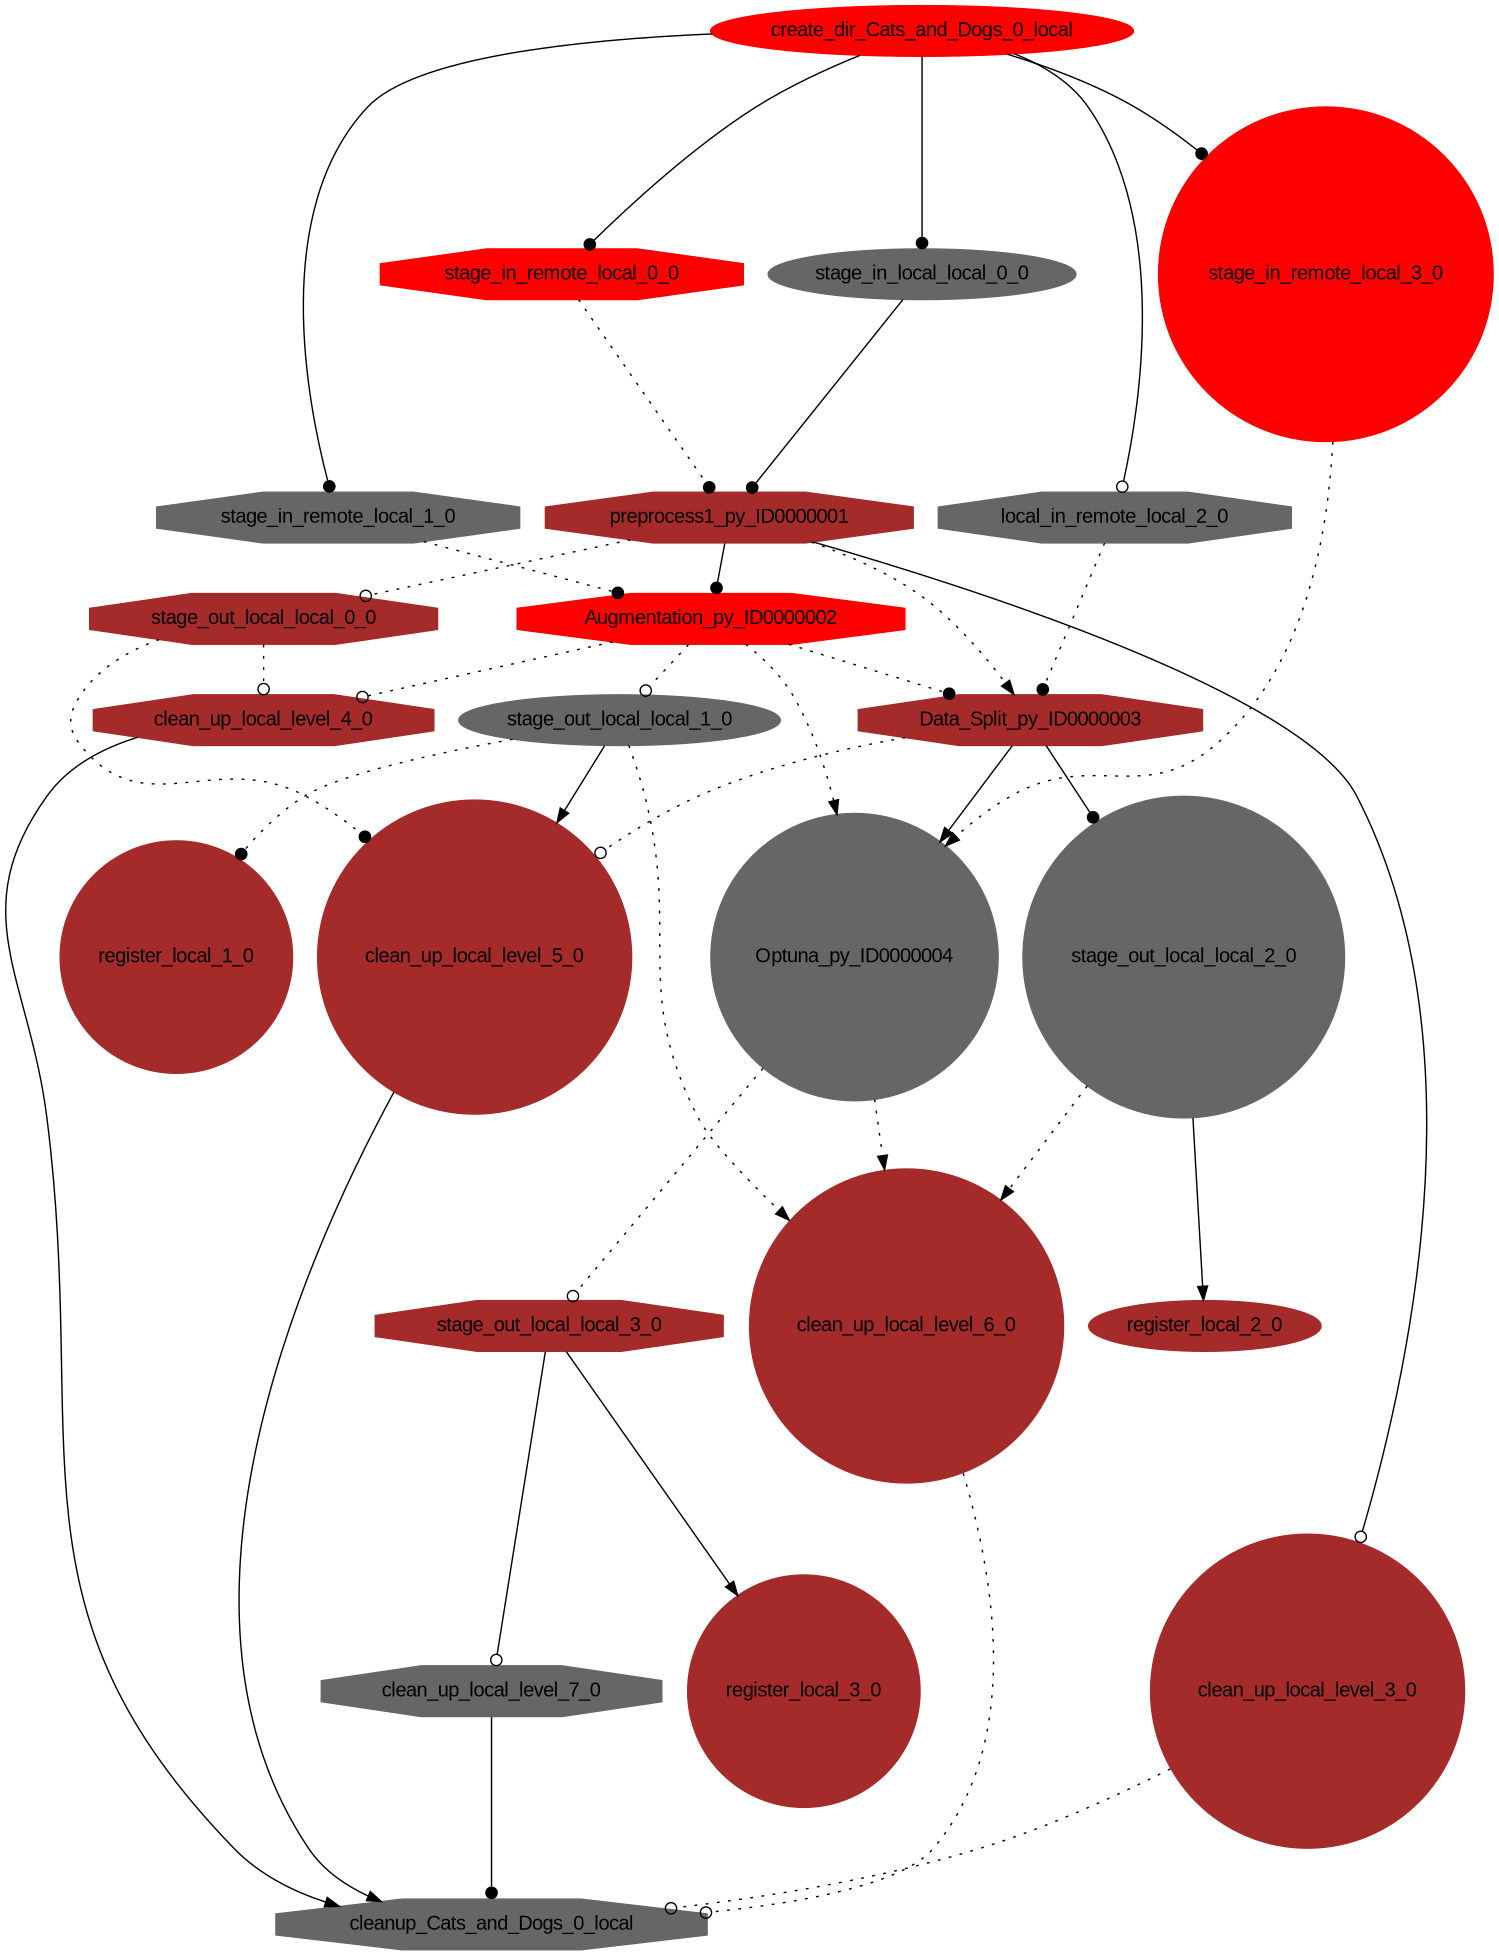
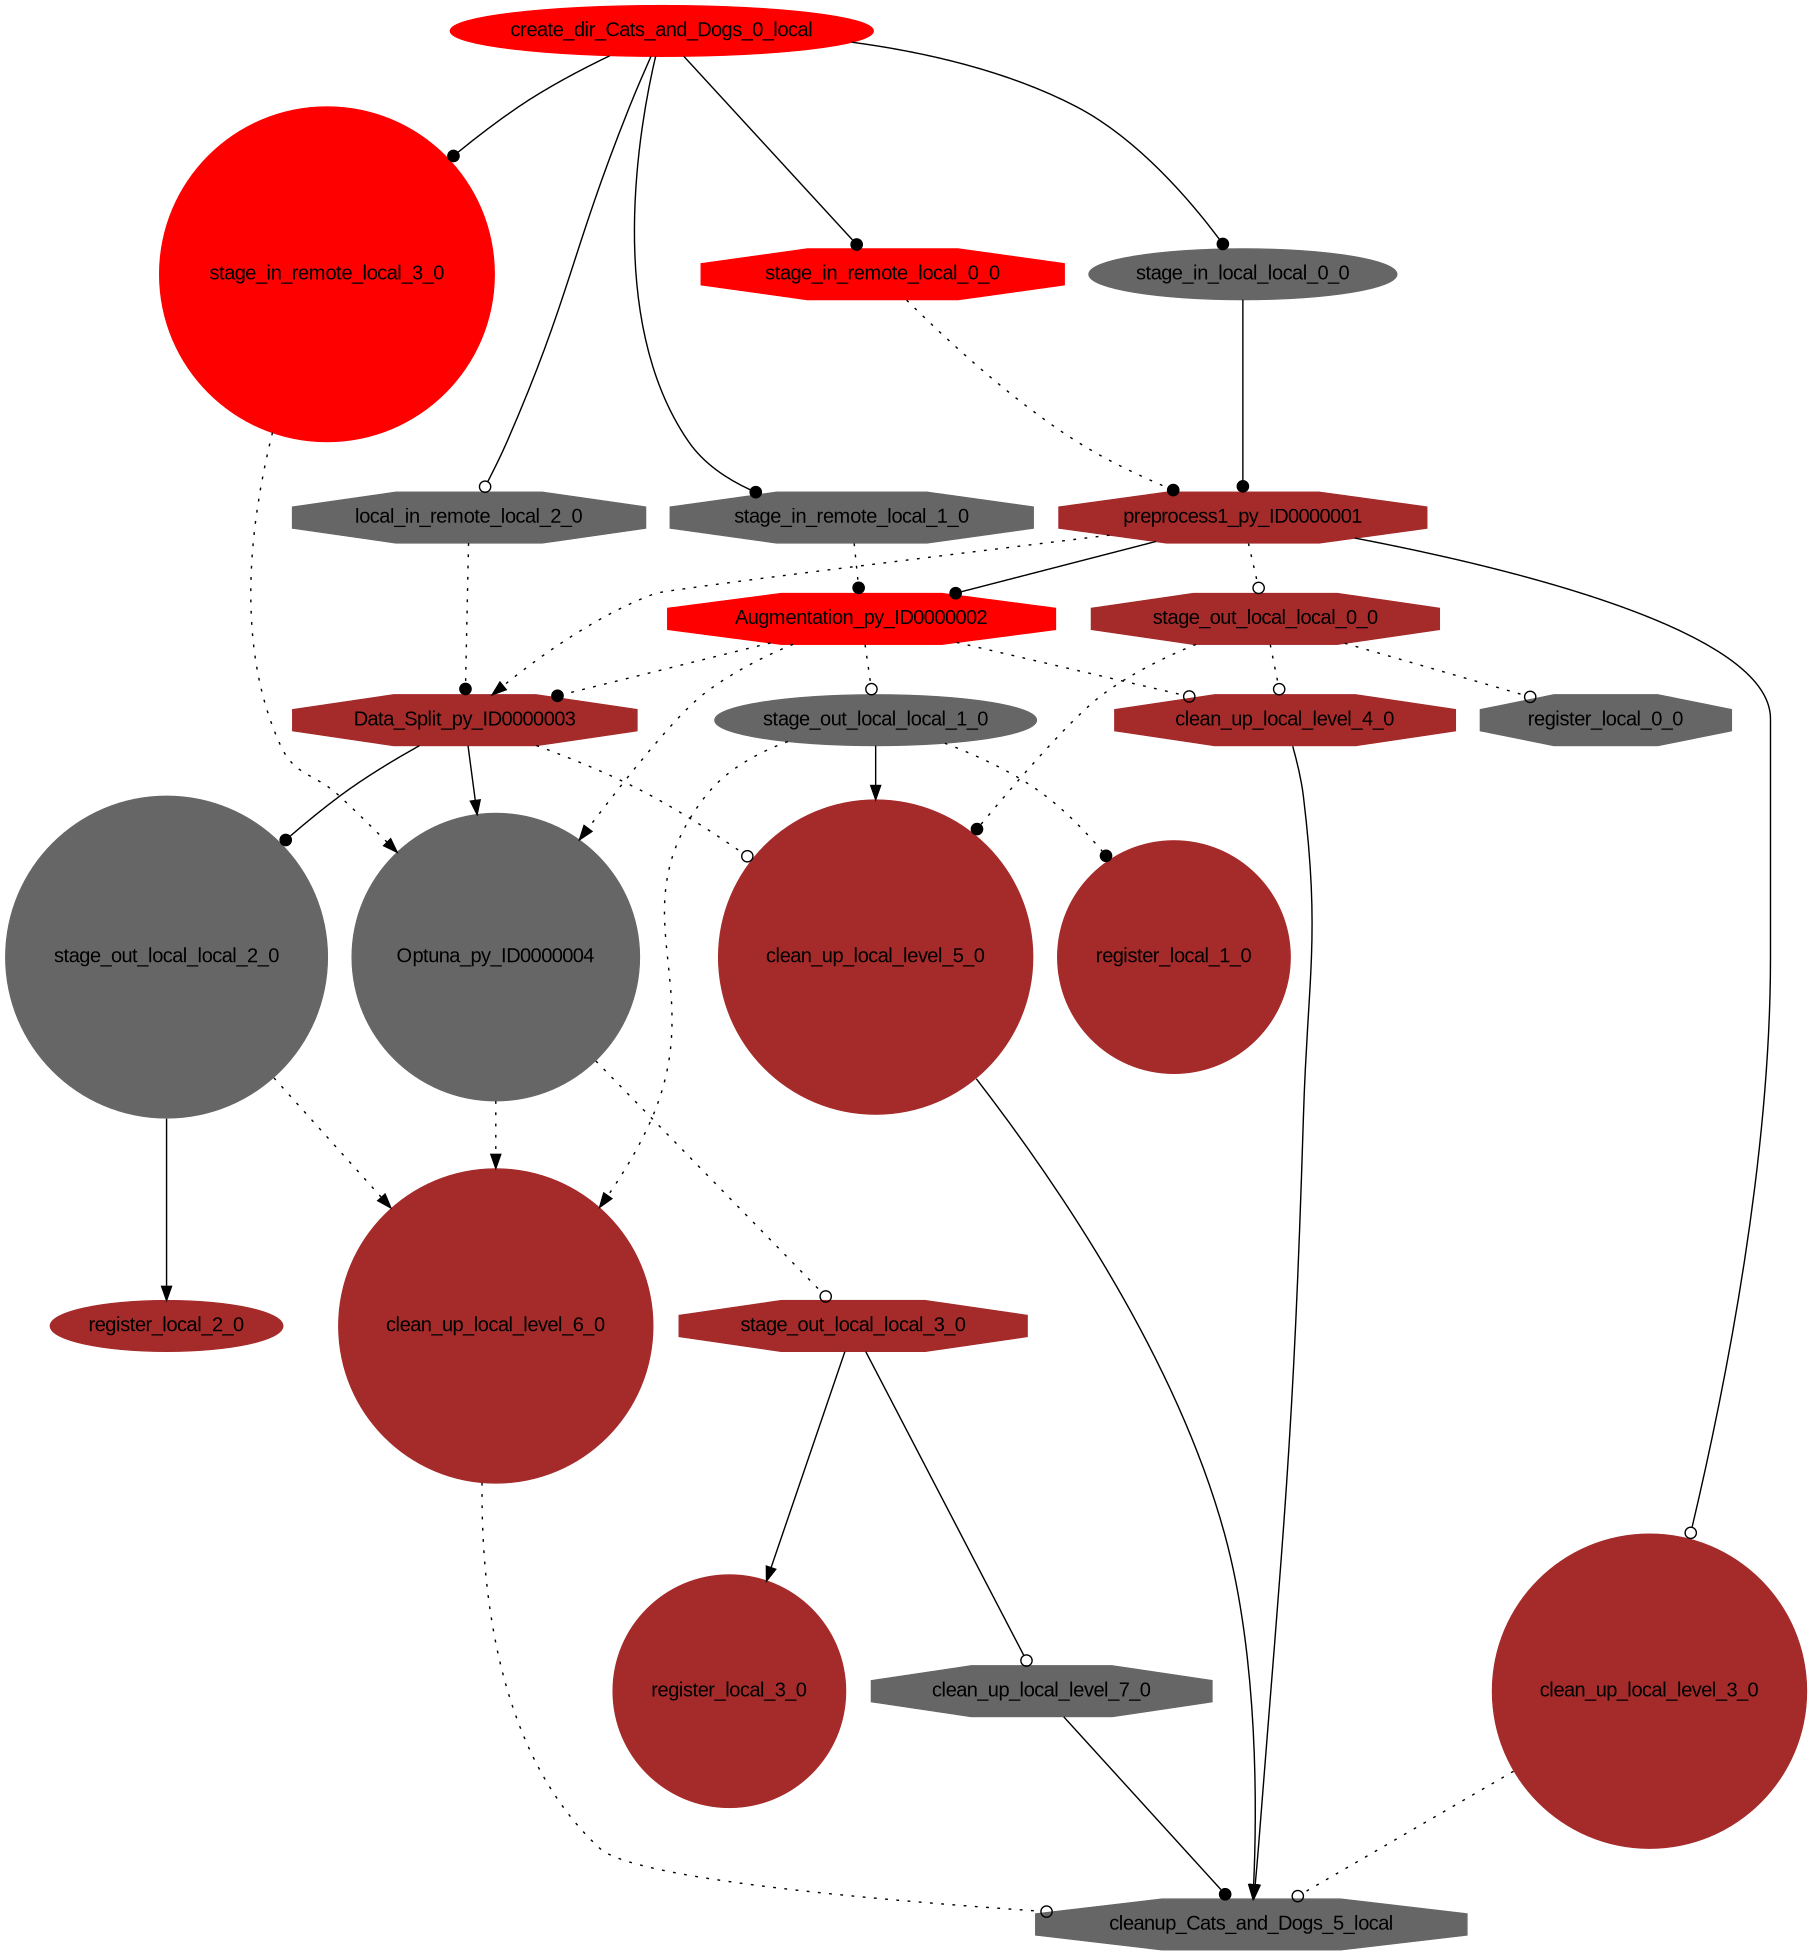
  digraph {
    fontname="Liberation Sans"
    node [color=brown fontname="Liberation Sans" shape=octagon style=filled]
    edge [arrowhead=dot arrowsize=1.0 fontname="Liberation Sans" style=dotted]
    n1 [color=gray40 label=local_in_remote_local_2_0]
    n2 [label=Data_Split_py_ID0000003]
    n3 [color=gray40 label=Optuna_py_ID0000004 shape=circle]
    n4 [color=gray40 label=stage_out_local_local_2_0 shape=circle]
    n5 [label=clean_up_local_level_5_0 shape=circle]
-   n6 [color=gray40 label=cleanup_Cats_and_Dogs_0_local]
+   n6 [color=gray40 label=cleanup_Cats_and_Dogs_5_local]
    n7 [color=gray40 label=stage_in_remote_local_1_0]
    n8 [color=red label=Augmentation_py_ID0000002]
    n9 [color=gray40 label=stage_out_local_local_1_0 shape=ellipse]
    n10 [label=clean_up_local_level_4_0]
    n11 [color=red label=stage_in_remote_local_0_0]
    n12 [label=preprocess1_py_ID0000001]
    n13 [label=clean_up_local_level_3_0 shape=circle]
    n14 [label=stage_out_local_local_0_0]
    n15 [label=stage_out_local_local_3_0]
    n16 [label=clean_up_local_level_6_0 shape=circle]
    n17 [color=gray40 label=clean_up_local_level_7_0]
    n18 [label=register_local_3_0 shape=circle]
    n19 [label=register_local_2_0 shape=ellipse]
    n20 [label=register_local_1_0 shape=circle]
+   n21 [color=gray40 label=register_local_0_0]
    n22 [color=gray40 label=stage_in_local_local_0_0 shape=ellipse]
    n23 [color=red label=create_dir_Cats_and_Dogs_0_local shape=ellipse]
    n24 [color=red label=stage_in_remote_local_3_0 shape=circle]
    n1 -> n2
    n2 -> n3 [arrowhead=normal style=solid]
    n2 -> n4 [style=solid]
    n2 -> n5 [arrowhead=odot]
    n3 -> n15 [arrowhead=odot]
    n3 -> n16 [arrowhead=normal]
    n4 -> n16 [arrowhead=normal]
    n4 -> n19 [arrowhead=normal style=solid]
    n5 -> n6 [arrowhead=normal style=solid]
    n7 -> n8
    n8 -> n2
    n8 -> n3 [arrowhead=normal]
    n8 -> n9 [arrowhead=odot]
    n8 -> n10 [arrowhead=odot]
    n9 -> n5 [arrowhead=normal style=solid]
    n9 -> n16 [arrowhead=normal]
    n9 -> n20
    n10 -> n6 [arrowhead=normal style=solid]
    n11 -> n12
    n12 -> n2 [arrowhead=normal]
    n12 -> n8 [style=solid]
    n12 -> n13 [arrowhead=odot style=solid]
    n12 -> n14 [arrowhead=odot]
    n13 -> n6 [arrowhead=odot]
    n14 -> n5
    n14 -> n10 [arrowhead=odot]
+   n14 -> n21 [arrowhead=odot]
    n15 -> n17 [arrowhead=odot style=solid]
    n15 -> n18 [arrowhead=normal style=solid]
    n16 -> n6 [arrowhead=odot]
    n17 -> n6 [style=solid]
    n22 -> n12 [style=solid]
    n23 -> n1 [arrowhead=odot style=solid]
    n23 -> n7 [style=solid]
    n23 -> n11 [style=solid]
    n23 -> n22 [style=solid]
    n23 -> n24 [style=solid]
    n24 -> n3 [arrowhead=normal]
  }
